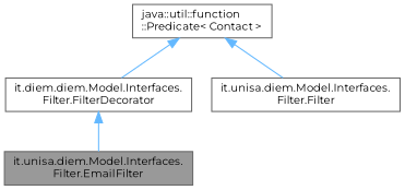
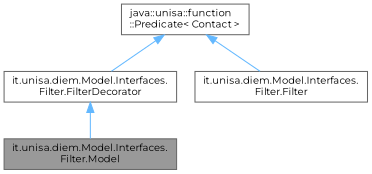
  digraph {
    fontname=Montserrat
    node [color=gray40 fillcolor=white fontname=Montserrat fontsize=10 shape=box style=filled]
    edge [color=steelblue1 dir=back fontname=Montserrat fontsize=10 labelfontname=Helvetica labelfontsize=10 style=solid]
-   n1 [fillcolor=grey60 fontcolor=black height=0.2 label="it.unisa.diem.Model.Interfaces.\lFilter.EmailFilter" width=0.4]
-   n2 [height=0.2 label="it.diem.diem.Model.Interfaces.\lFilter.FilterDecorator" width=0.4]
+   n1 [fillcolor=grey60 fontcolor=black height=0.2 label="it.unisa.diem.Model.Interfaces.\lFilter.Model" width=0.4]
+   n2 [height=0.2 label="it.unisa.diem.Model.Interfaces.\lFilter.FilterDecorator" width=0.4]
    n3 [height=0.2 label="it.unisa.diem.Model.Interfaces.\lFilter.Filter" width=0.4]
-   n4 [height=0.2 label="java::util::function\l::Predicate\< Contact \>" width=0.4]
+   n4 [height=0.2 label="java::unisa::function\l::Predicate\< Contact \>" width=0.4]
    n2 -> n1
    n4 -> n2
    n4 -> n3
  }
